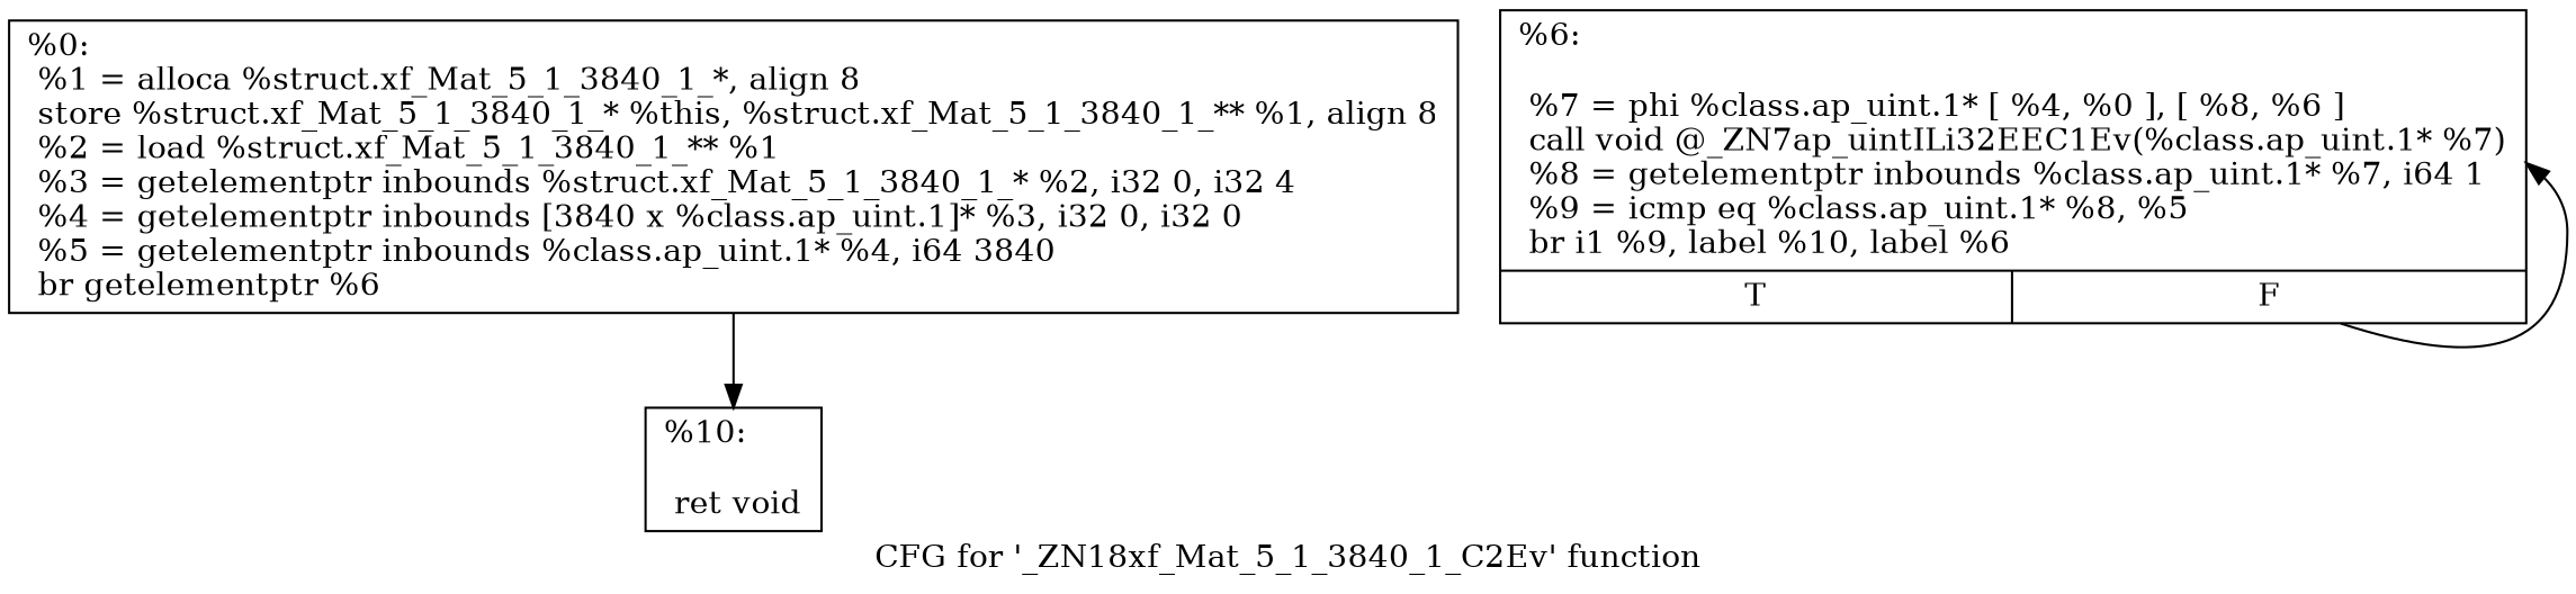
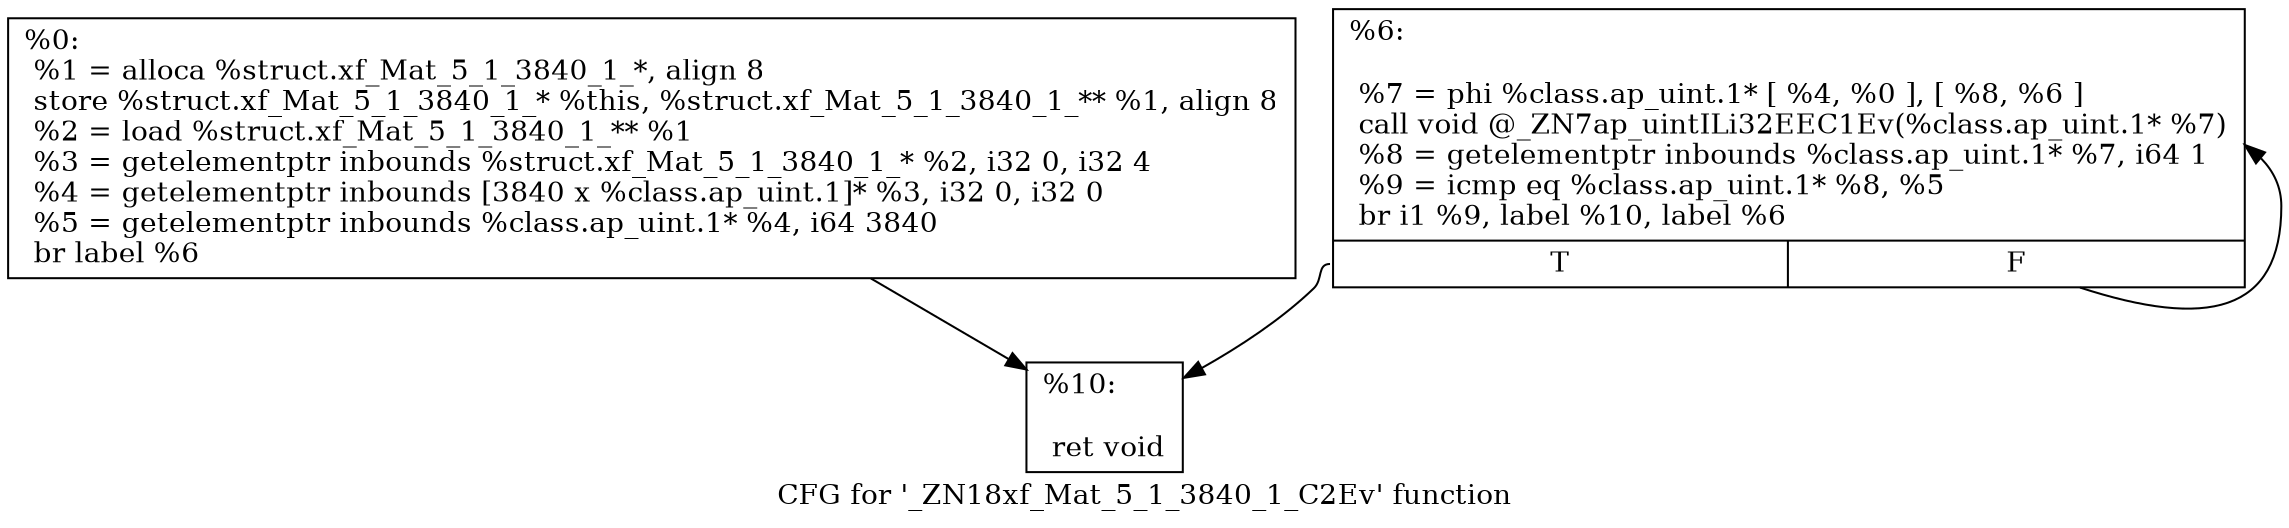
  digraph {
    label="CFG for '_ZN18xf_Mat_5_1_3840_1_C2Ev' function"
    node [shape=record]
-   n1 [label="{%0:\l  %1 = alloca %struct.xf_Mat_5_1_3840_1_*, align 8\l  store %struct.xf_Mat_5_1_3840_1_* %this, %struct.xf_Mat_5_1_3840_1_** %1, align 8\l  %2 = load %struct.xf_Mat_5_1_3840_1_** %1\l  %3 = getelementptr inbounds %struct.xf_Mat_5_1_3840_1_* %2, i32 0, i32 4\l  %4 = getelementptr inbounds [3840 x %class.ap_uint.1]* %3, i32 0, i32 0\l  %5 = getelementptr inbounds %class.ap_uint.1* %4, i64 3840\l  br getelementptr %6\l}"]
+   n1 [label="{%0:\l  %1 = alloca %struct.xf_Mat_5_1_3840_1_*, align 8\l  store %struct.xf_Mat_5_1_3840_1_* %this, %struct.xf_Mat_5_1_3840_1_** %1, align 8\l  %2 = load %struct.xf_Mat_5_1_3840_1_** %1\l  %3 = getelementptr inbounds %struct.xf_Mat_5_1_3840_1_* %2, i32 0, i32 4\l  %4 = getelementptr inbounds [3840 x %class.ap_uint.1]* %3, i32 0, i32 0\l  %5 = getelementptr inbounds %class.ap_uint.1* %4, i64 3840\l  br label %6\l}"]
    n2 [label="{%10:\l\l  ret void\l}"]
    n3 [label="{%6:\l\l  %7 = phi %class.ap_uint.1* [ %4, %0 ], [ %8, %6 ]\l  call void @_ZN7ap_uintILi32EEC1Ev(%class.ap_uint.1* %7)\l  %8 = getelementptr inbounds %class.ap_uint.1* %7, i64 1\l  %9 = icmp eq %class.ap_uint.1* %8, %5\l  br i1 %9, label %10, label %6\l|{<s0>T|<s1>F}}"]
    n1 -> n2
+   n3 -> n2 [tailport=s0]
    n3 -> n3 [tailport=s1]
  }
